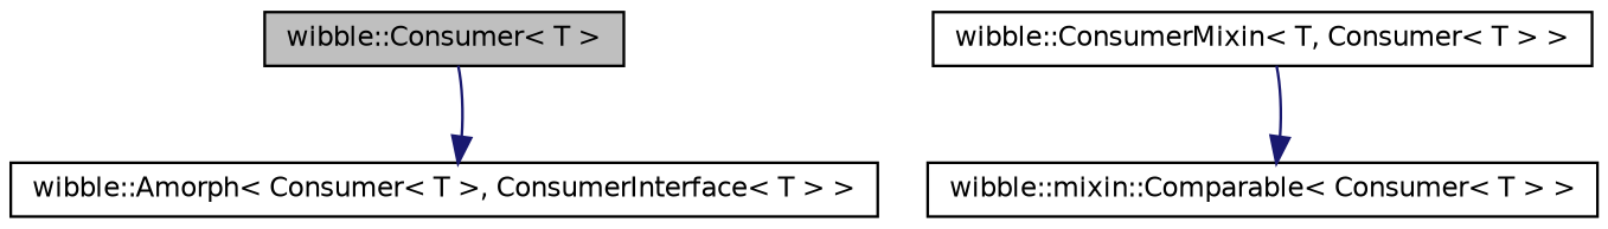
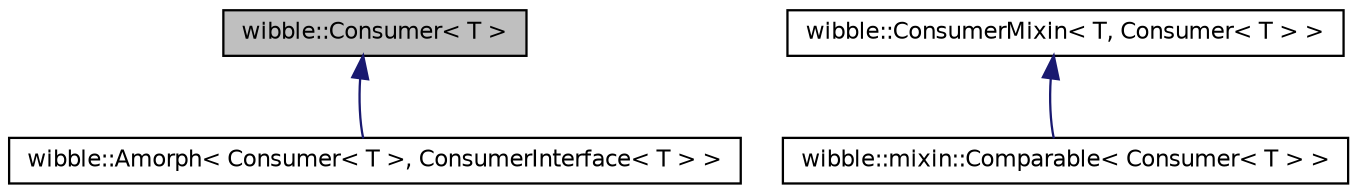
  digraph {
    rankdir=TB
    node [color=black fillcolor=white fontname=Helvetica fontsize=10 shape=record style=filled]
    edge [color=midnightblue dir=back fontname=Helvetica fontsize=10 labelfontname=Helvetica labelfontsize=10 style=solid]
    n1 [fillcolor=grey75 fontcolor=black height=0.2 label="wibble::Consumer\< T \>" width=0.4]
    n2 [height=0.2 label="wibble::Amorph\< Consumer\< T \>, ConsumerInterface\< T \> \>" width=0.4]
    n3 [height=0.2 label="wibble::ConsumerMixin\< T, Consumer\< T \> \>" width=0.4]
    n4 [height=0.2 label="wibble::mixin::Comparable\< Consumer\< T \> \>" width=0.4]
-   n2 -> n1
-   n4 -> n3
+   n1 -> n2
+   n3 -> n4
  }
